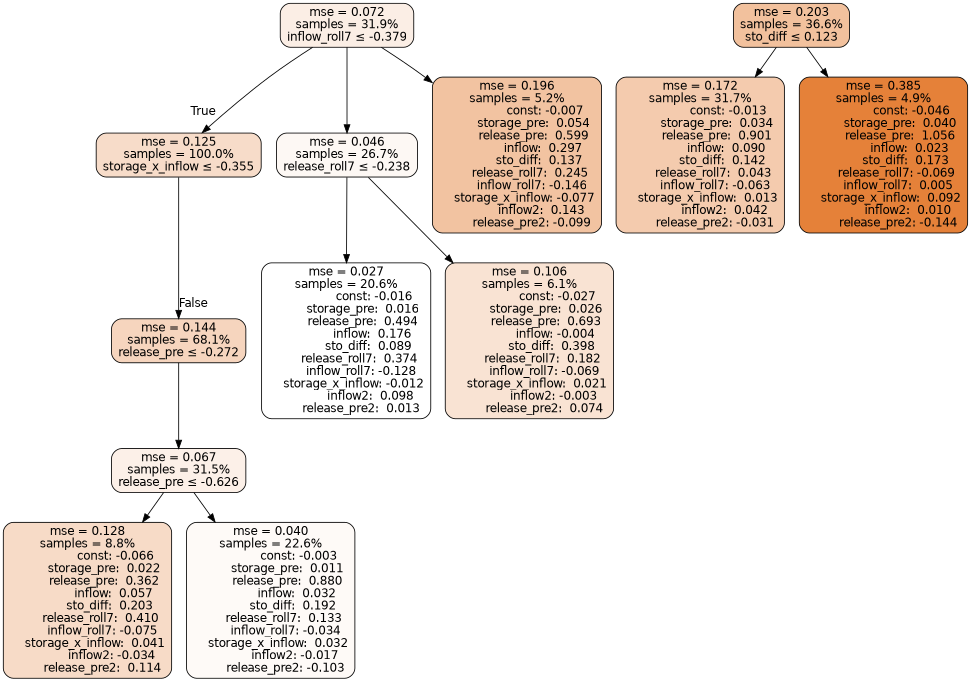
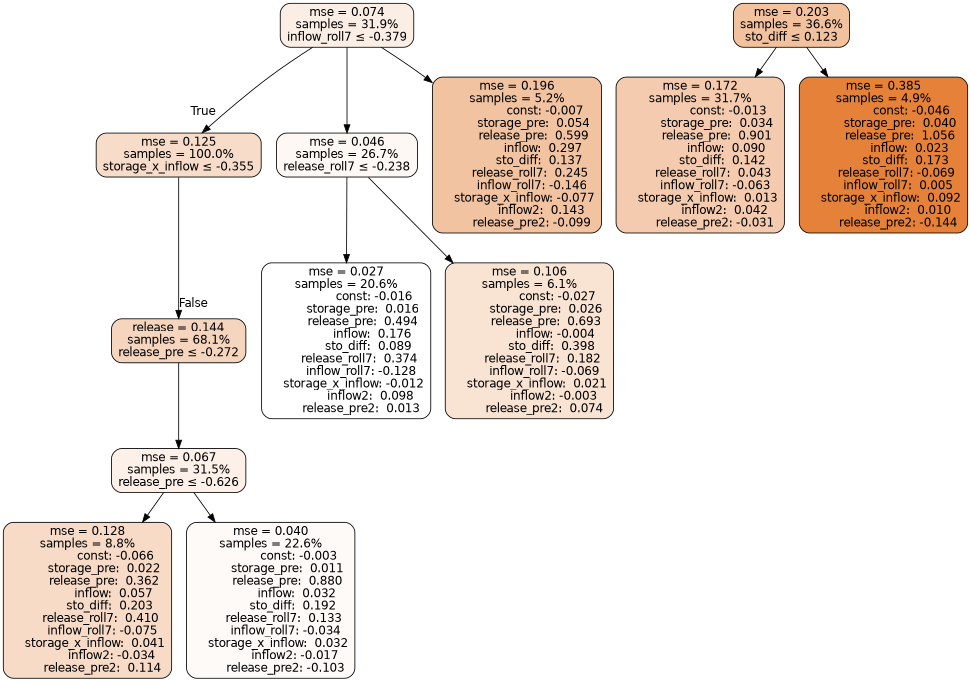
  digraph {
    node [color=black fontname=helvetica shape=rectangle style="filled, rounded"]
    edge [fontname=helvetica]
    n1 [fillcolor="#f7dcc9" label="mse = 0.125\nsamples = 100.0%\nstorage_x_inflow &le; -0.355"]
-   n2 [fillcolor="#f6d5be" label="mse = 0.144\nsamples = 68.1%\nrelease_pre &le; -0.272"]
-   n3 [fillcolor="#fbeee5" label="mse = 0.072\nsamples = 31.9%\ninflow_roll7 &le; -0.379"]
+   n2 [fillcolor="#f6d5be" label="release = 0.144\nsamples = 68.1%\nrelease_pre &le; -0.272"]
+   n3 [fillcolor="#fbeee5" label="mse = 0.074\nsamples = 31.9%\ninflow_roll7 &le; -0.379"]
    n4 [fillcolor="#fdf8f4" label="mse = 0.046\nsamples = 26.7%\nrelease_roll7 &le; -0.238"]
    n5 [fillcolor="#f2c3a1" label="mse = 0.196\nsamples = 5.2%\n               const: -0.007\n         storage_pre:  0.054\n         release_pre:  0.599\n              inflow:  0.297\n            sto_diff:  0.137\n       release_roll7:  0.245\n        inflow_roll7: -0.146\n    storage_x_inflow: -0.077\n             inflow2:  0.143\n        release_pre2: -0.099"]
    n6 [fillcolor="#fcf0e8" label="mse = 0.067\nsamples = 31.5%\nrelease_pre &le; -0.626"]
    n7 [fillcolor="#ffffff" label="mse = 0.027\nsamples = 20.6%\n               const: -0.016\n         storage_pre:  0.016\n         release_pre:  0.494\n              inflow:  0.176\n            sto_diff:  0.089\n       release_roll7:  0.374\n        inflow_roll7: -0.128\n    storage_x_inflow: -0.012\n             inflow2:  0.098\n        release_pre2:  0.013"]
    n8 [fillcolor="#f9e3d3" label="mse = 0.106\nsamples = 6.1%\n               const: -0.027\n         storage_pre:  0.026\n         release_pre:  0.693\n              inflow: -0.004\n            sto_diff:  0.398\n       release_roll7:  0.182\n        inflow_roll7: -0.069\n    storage_x_inflow:  0.021\n             inflow2: -0.003\n        release_pre2:  0.074"]
    n9 [fillcolor="#f7dbc7" label="mse = 0.128\nsamples = 8.8%\n               const: -0.066\n         storage_pre:  0.022\n         release_pre:  0.362\n              inflow:  0.057\n            sto_diff:  0.203\n       release_roll7:  0.410\n        inflow_roll7: -0.075\n    storage_x_inflow:  0.041\n             inflow2: -0.034\n        release_pre2:  0.114"]
    n10 [fillcolor="#fefaf7" label="mse = 0.040\nsamples = 22.6%\n               const: -0.003\n         storage_pre:  0.011\n         release_pre:  0.880\n              inflow:  0.032\n            sto_diff:  0.192\n       release_roll7:  0.133\n        inflow_roll7: -0.034\n    storage_x_inflow:  0.032\n             inflow2: -0.017\n        release_pre2: -0.103"]
    n11 [fillcolor="#f2c19d" label="mse = 0.203\nsamples = 36.6%\nsto_diff &le; 0.123"]
    n12 [fillcolor="#f4cbae" label="mse = 0.172\nsamples = 31.7%\n               const: -0.013\n         storage_pre:  0.034\n         release_pre:  0.901\n              inflow:  0.090\n            sto_diff:  0.142\n       release_roll7:  0.043\n        inflow_roll7: -0.063\n    storage_x_inflow:  0.013\n             inflow2:  0.042\n        release_pre2: -0.031"]
    n13 [fillcolor="#e58139" label="mse = 0.385\nsamples = 4.9%\n               const: -0.046\n         storage_pre:  0.040\n         release_pre:  1.056\n              inflow:  0.023\n            sto_diff:  0.173\n       release_roll7: -0.069\n        inflow_roll7:  0.005\n    storage_x_inflow:  0.092\n             inflow2:  0.010\n        release_pre2: -0.144"]
    n1 -> n2 [headlabel=False labelangle=-45 labeldistance=2.5]
    n2 -> n6
    n3 -> n1 [headlabel=True labelangle=45 labeldistance=2.5]
    n3 -> n4
    n3 -> n5
    n4 -> n7
    n4 -> n8
    n6 -> n9
    n6 -> n10
    n11 -> n12
    n11 -> n13
  }
